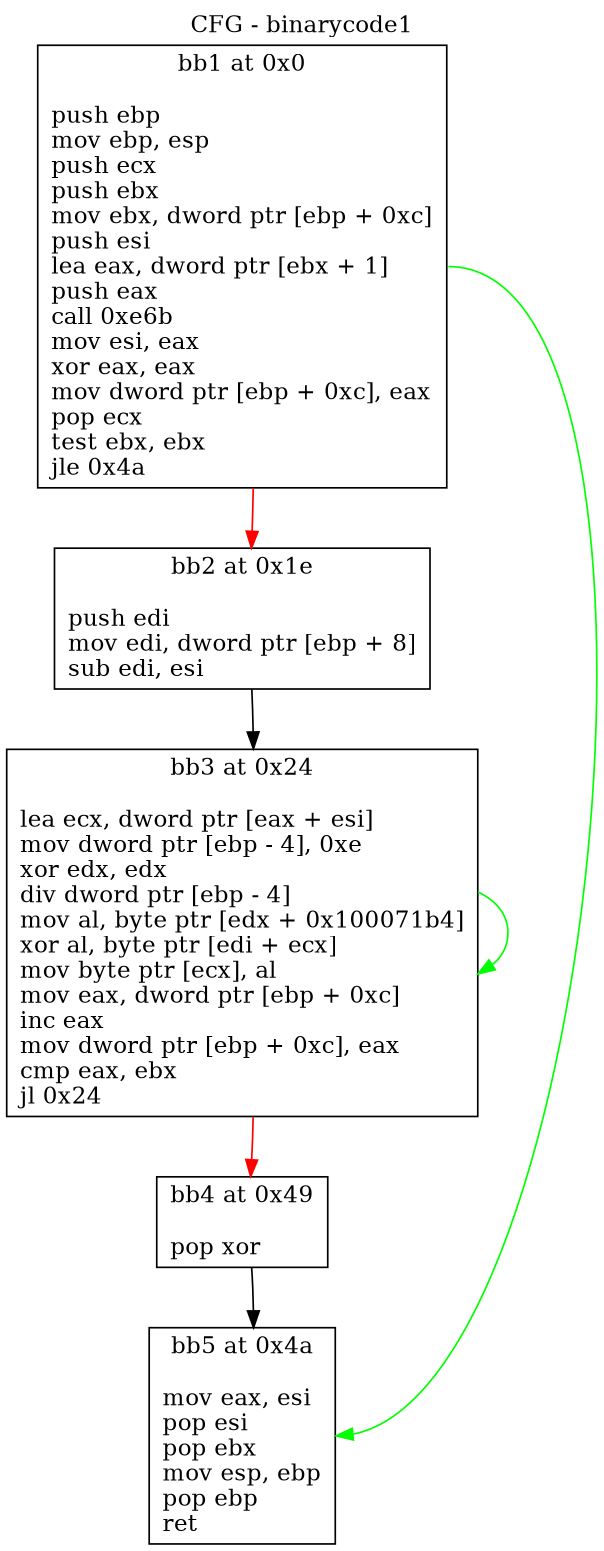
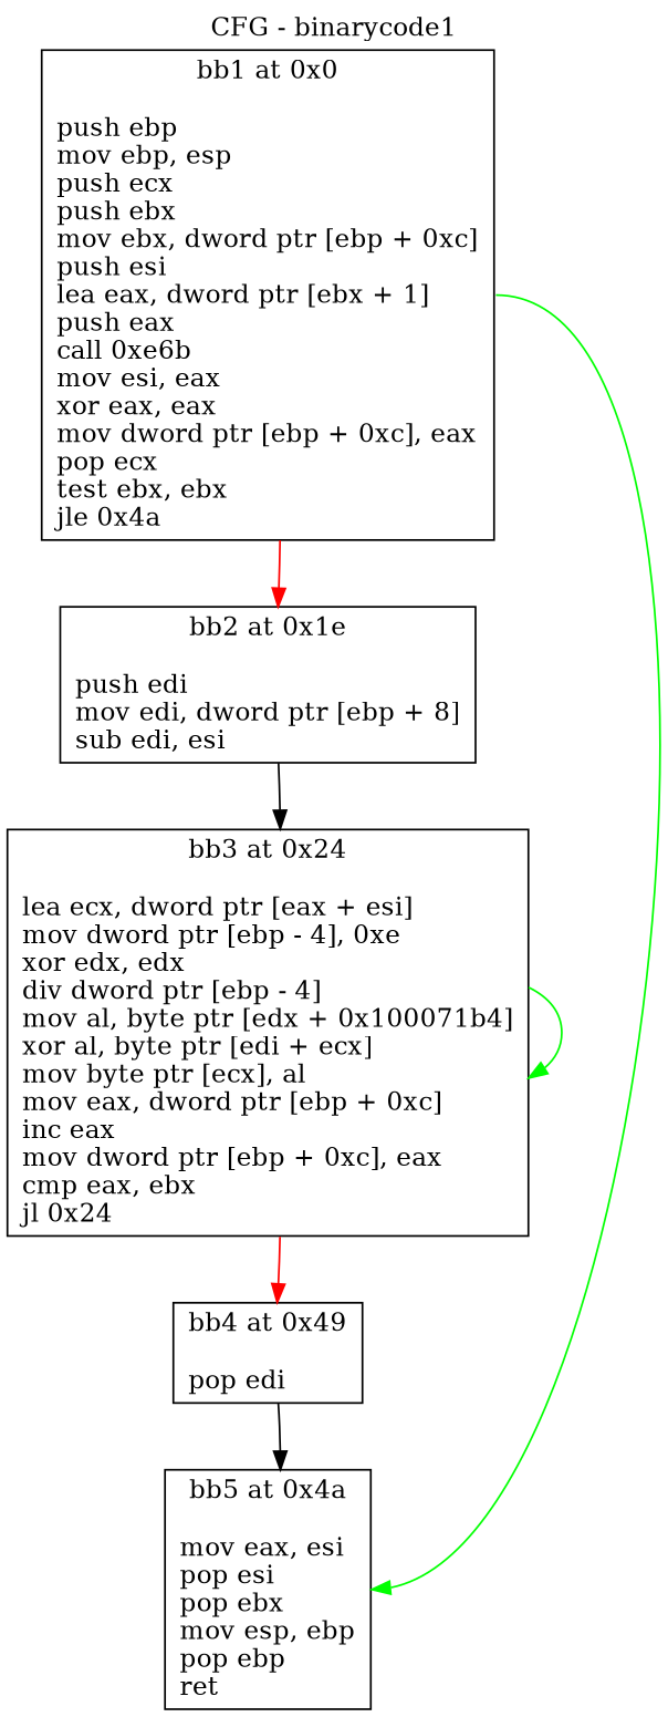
  digraph {
    label="CFG - binarycode1"
    labelloc=top
    splines=splines
    node [shape=box]
    n1 [label="bb1 at 0x0\n\npush ebp\lmov ebp, esp\lpush ecx\lpush ebx\lmov ebx, dword ptr [ebp + 0xc]\lpush esi\llea eax, dword ptr [ebx + 1]\lpush eax\lcall 0xe6b\lmov esi, eax\lxor eax, eax\lmov dword ptr [ebp + 0xc], eax\lpop ecx\ltest ebx, ebx\ljle 0x4a\l"]
    n2 [label="bb2 at 0x1e\n\npush edi\lmov edi, dword ptr [ebp + 8]\lsub edi, esi\l"]
    n3 [label="bb5 at 0x4a\n\nmov eax, esi\lpop esi\lpop ebx\lmov esp, ebp\lpop ebp\lret \l"]
    n4 [label="bb3 at 0x24\n\nlea ecx, dword ptr [eax + esi]\lmov dword ptr [ebp - 4], 0xe\lxor edx, edx\ldiv dword ptr [ebp - 4]\lmov al, byte ptr [edx + 0x100071b4]\lxor al, byte ptr [edi + ecx]\lmov byte ptr [ecx], al\lmov eax, dword ptr [ebp + 0xc]\linc eax\lmov dword ptr [ebp + 0xc], eax\lcmp eax, ebx\ljl 0x24\l"]
-   n5 [label="bb4 at 0x49\n\npop xor\l"]
+   n5 [label="bb4 at 0x49\n\npop edi\l"]
    n1 -> n2 [style=invis]
    n1 -> n2 [color=red]
    n1 -> n3 [color=green headport=e tailport=e]
    n2 -> n4 [style=invis]
    n2 -> n4
    n4 -> n4 [color=green]
    n4 -> n5 [style=invis]
    n4 -> n5 [color=red]
    n5 -> n3 [style=invis]
    n5 -> n3
  }
